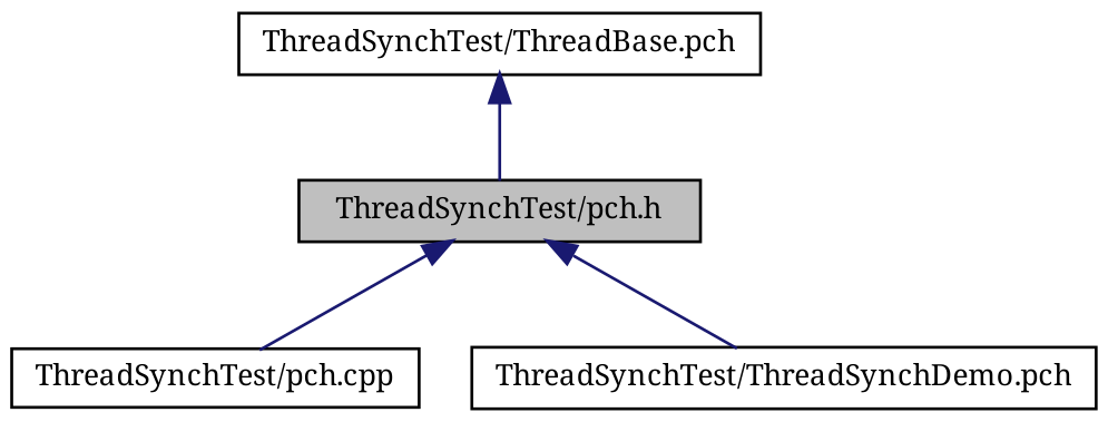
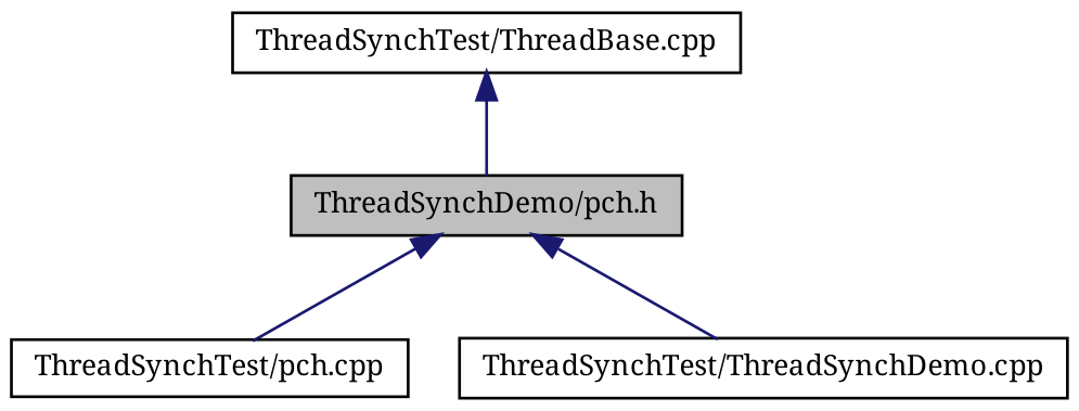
  digraph {
    fontname="Noto Serif"
    rankdir=TB
    node [color=black fillcolor=white fontname="Noto Serif" fontsize=10 shape=record style=filled]
    edge [color=midnightblue dir=back fontname="Noto Serif" fontsize=10 labelfontname="FreeSans.ttf" labelfontsize=10 style=solid]
-   n1 [fillcolor=grey75 fontcolor=black height=0.2 label="ThreadSynchTest/pch.h" width=0.4]
+   n1 [fillcolor=grey75 fontcolor=black height=0.2 label="ThreadSynchDemo/pch.h" width=0.4]
    n2 [height=0.2 label="ThreadSynchTest/pch.cpp" width=0.4]
-   n3 [height=0.2 label="ThreadSynchTest/ThreadSynchDemo.pch" width=0.4]
-   n4 [height=0.2 label="ThreadSynchTest/ThreadBase.pch" width=0.4]
+   n3 [height=0.2 label="ThreadSynchTest/ThreadSynchDemo.cpp" width=0.4]
+   n4 [height=0.2 label="ThreadSynchTest/ThreadBase.cpp" width=0.4]
    n1 -> n2
    n1 -> n3
    n4 -> n1
  }
